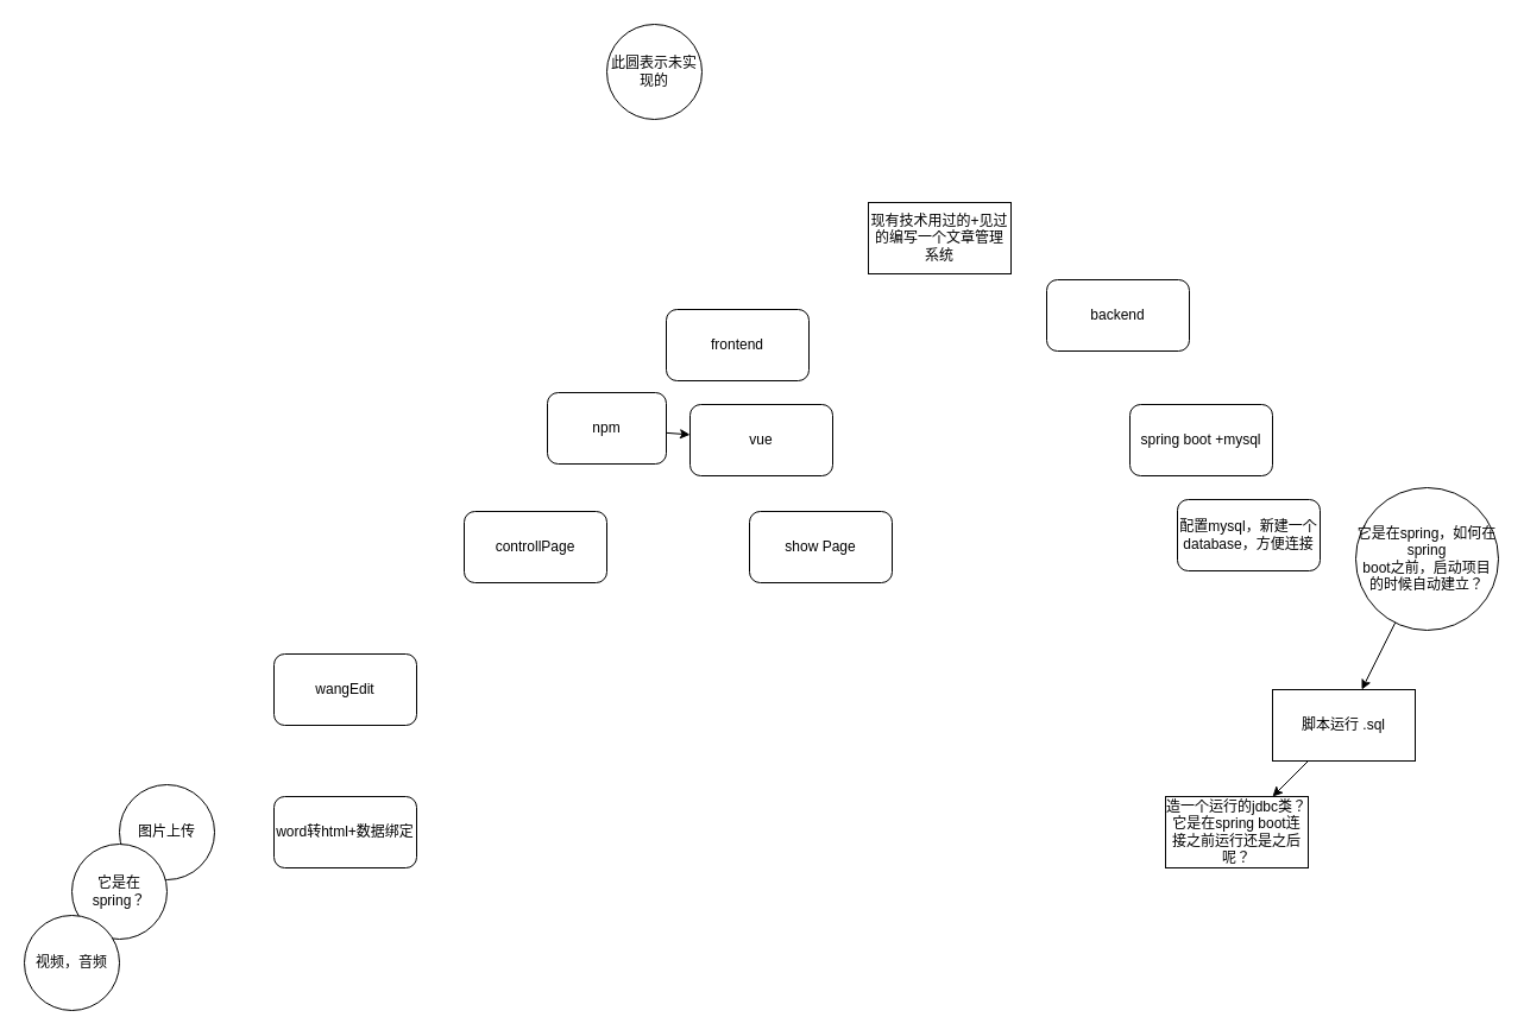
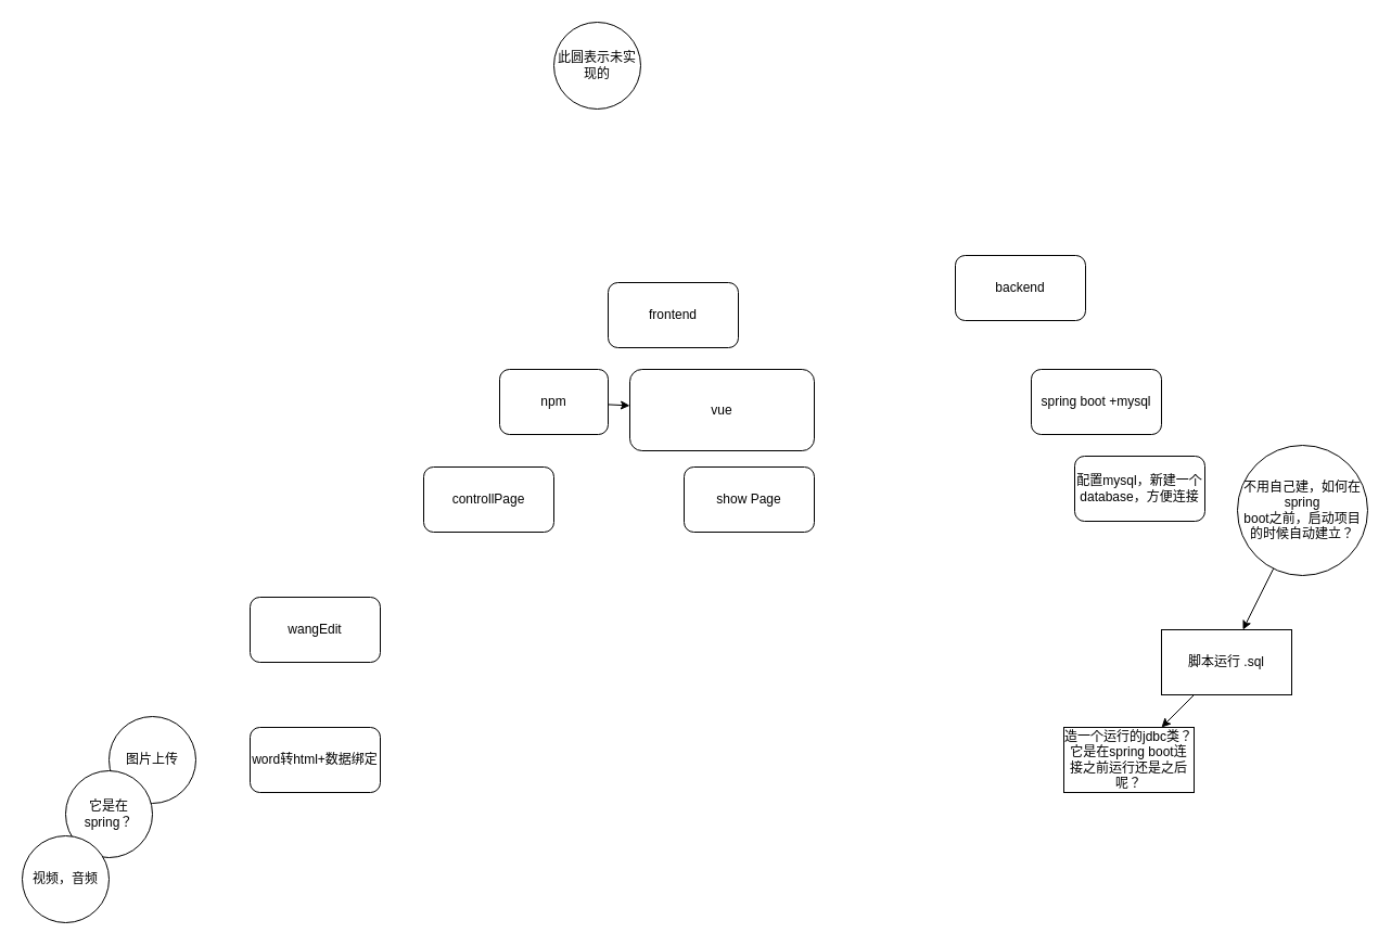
  <mxCell id="0" />
  <mxCell id="1" parent="0" />
  <mxCell id="2" value="frontend" style="rounded=1;whiteSpace=wrap;html=1;" vertex="1" parent="1"><mxGeometry x="560" y="260" width="120" height="60" as="geometry" /></mxCell>
  <mxCell id="3" value="backend" style="rounded=1;whiteSpace=wrap;html=1;" vertex="1" parent="1"><mxGeometry x="880" y="235" width="120" height="60" as="geometry" /></mxCell>
- <mxCell id="4" value="vue" style="rounded=1;whiteSpace=wrap;html=1;" vertex="1" parent="1"><mxGeometry x="580" y="340" width="120" height="60" as="geometry" /></mxCell>
- <mxCell id="5" value="现有技术用过的+见过的编写一个文章管理系统" style="rounded=0;whiteSpace=wrap;html=1;" vertex="1" parent="1"><mxGeometry x="730" y="170" width="120" height="60" as="geometry" /></mxCell>
+ <mxCell id="4" value="vue" style="rounded=1;whiteSpace=wrap;html=1;" vertex="1" parent="1"><mxGeometry x="580" y="340" width="170" height="75" as="geometry" /></mxCell>
  <mxCell id="6" value="" style="edgeStyle=none;html=1;" edge="1" parent="1" source="7" target="4"><mxGeometry relative="1" as="geometry" /></mxCell>
- <mxCell id="7" value="npm" style="rounded=1;whiteSpace=wrap;html=1;" vertex="1" parent="1"><mxGeometry x="460" y="330" width="100" height="60" as="geometry" /></mxCell>
+ <mxCell id="7" value="npm" style="rounded=1;whiteSpace=wrap;html=1;" vertex="1" parent="1"><mxGeometry x="460" y="340" width="100" height="60" as="geometry" /></mxCell>
  <mxCell id="8" value="show Page" style="whiteSpace=wrap;html=1;rounded=1;" vertex="1" parent="1"><mxGeometry x="630" y="430" width="120" height="60" as="geometry" /></mxCell>
  <mxCell id="9" value="controllPage" style="whiteSpace=wrap;html=1;rounded=1;" vertex="1" parent="1"><mxGeometry x="390" y="430" width="120" height="60" as="geometry" /></mxCell>
  <mxCell id="10" value="wangEdit" style="whiteSpace=wrap;html=1;rounded=1;" vertex="1" parent="1"><mxGeometry x="230" y="550" width="120" height="60" as="geometry" /></mxCell>
  <mxCell id="11" value="word转html+数据绑定" style="whiteSpace=wrap;html=1;rounded=1;" vertex="1" parent="1"><mxGeometry x="230" y="670" width="120" height="60" as="geometry" /></mxCell>
  <mxCell id="12" value="图片上传" style="ellipse;whiteSpace=wrap;html=1;aspect=fixed;" vertex="1" parent="1"><mxGeometry x="100" y="660" width="80" height="80" as="geometry" /></mxCell>
  <mxCell id="13" value="此圆表示未实现的" style="ellipse;whiteSpace=wrap;html=1;aspect=fixed;" vertex="1" parent="1"><mxGeometry x="510" y="20" width="80" height="80" as="geometry" /></mxCell>
  <mxCell id="14" value="它是在spring？" style="ellipse;whiteSpace=wrap;html=1;aspect=fixed;" vertex="1" parent="1"><mxGeometry x="60" y="710" width="80" height="80" as="geometry" /></mxCell>
  <mxCell id="15" value="视频，音频" style="ellipse;whiteSpace=wrap;html=1;aspect=fixed;" vertex="1" parent="1"><mxGeometry x="20" y="770" width="80" height="80" as="geometry" /></mxCell>
  <mxCell id="16" value="spring boot +mysql" style="rounded=1;whiteSpace=wrap;html=1;" vertex="1" parent="1"><mxGeometry x="950" y="340" width="120" height="60" as="geometry" /></mxCell>
  <mxCell id="17" value="配置mysql，新建一个database，方便连接" style="rounded=1;whiteSpace=wrap;html=1;" vertex="1" parent="1"><mxGeometry x="990" y="420" width="120" height="60" as="geometry" /></mxCell>
  <mxCell id="18" value="" style="edgeStyle=none;html=1;" edge="1" parent="1" source="19" target="21"><mxGeometry relative="1" as="geometry" /></mxCell>
- <mxCell id="19" value="它是在spring，如何在spring&lt;br&gt;boot之前，启动项目的时候自动建立？" style="ellipse;whiteSpace=wrap;html=1;aspect=fixed;" vertex="1" parent="1"><mxGeometry x="1140" y="410" width="120" height="120" as="geometry" /></mxCell>
+ <mxCell id="19" value="不用自己建，如何在spring&lt;br&gt;boot之前，启动项目的时候自动建立？" style="ellipse;whiteSpace=wrap;html=1;aspect=fixed;" vertex="1" parent="1"><mxGeometry x="1140" y="410" width="120" height="120" as="geometry" /></mxCell>
  <mxCell id="20" value="" style="edgeStyle=none;html=1;" edge="1" parent="1" source="21" target="22"><mxGeometry relative="1" as="geometry" /></mxCell>
  <mxCell id="21" value="脚本运行 .sql" style="whiteSpace=wrap;html=1;" vertex="1" parent="1"><mxGeometry x="1070" y="580" width="120" height="60" as="geometry" /></mxCell>
  <mxCell id="22" value="造一个运行的jdbc类？&lt;br&gt;它是在spring boot连接之前运行还是之后呢？" style="whiteSpace=wrap;html=1;" vertex="1" parent="1"><mxGeometry x="980" y="670" width="120" height="60" as="geometry" /></mxCell>
